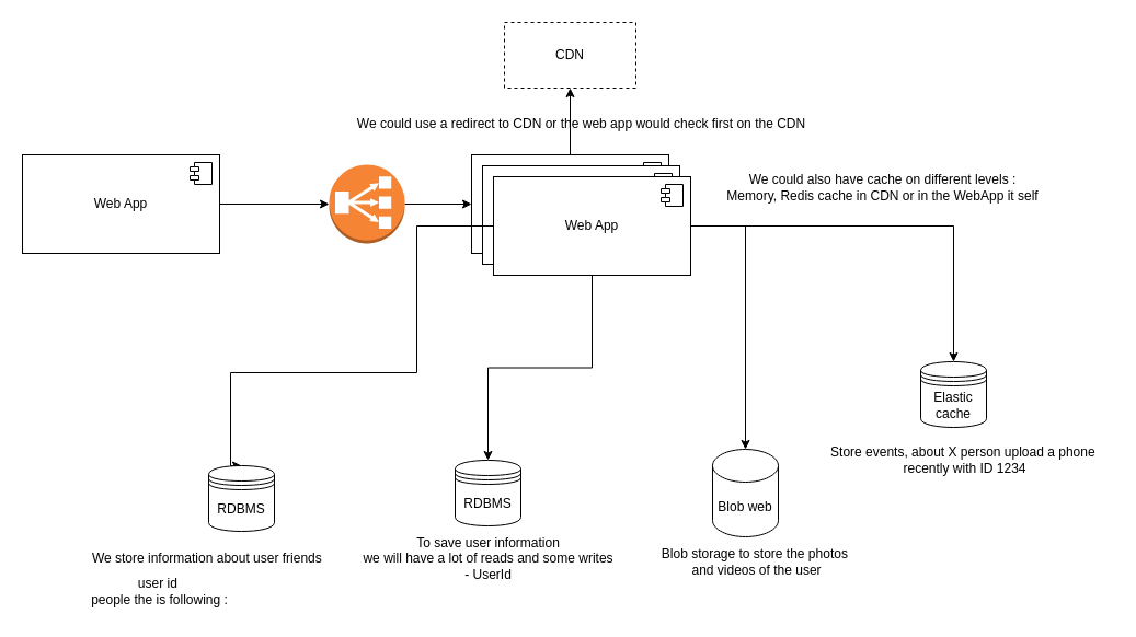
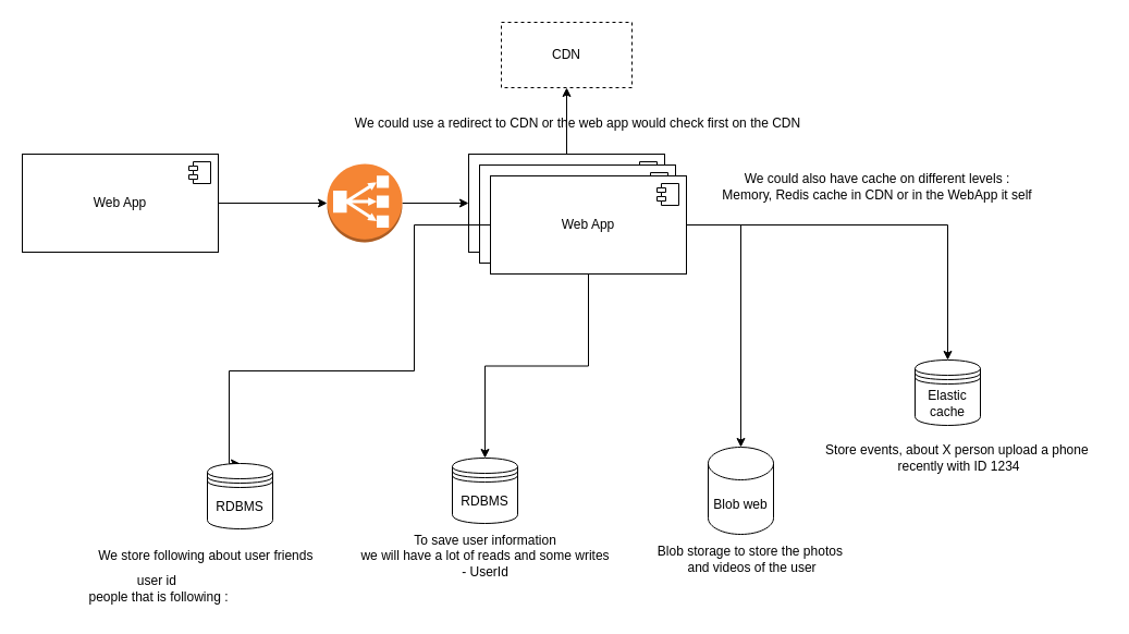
  <mxCell id="0" />
  <mxCell id="1" parent="0" />
  <mxCell id="2" value="Blob web" style="shape=cylinder3;whiteSpace=wrap;html=1;boundedLbl=1;backgroundOutline=1;size=15;" vertex="1" parent="1"><mxGeometry x="650" y="410" width="60" height="80" as="geometry" /></mxCell>
  <mxCell id="3" value="RDBMS" style="shape=datastore;whiteSpace=wrap;html=1;" vertex="1" parent="1"><mxGeometry x="415" y="420" width="60" height="60" as="geometry" /></mxCell>
  <mxCell id="4" value="To save user information&lt;br&gt;we will have a lot of reads and some writes&lt;br&gt;&lt;div&gt;- UserId&lt;/div&gt;" style="text;html=1;align=center;verticalAlign=middle;resizable=0;points=[];autosize=1;strokeColor=none;fillColor=none;" vertex="1" parent="1"><mxGeometry x="320" y="480" width="250" height="60" as="geometry" /></mxCell>
  <mxCell id="5" value="Blob storage to store the photos&amp;nbsp;&lt;div&gt;and videos of the user&lt;/div&gt;" style="text;html=1;align=center;verticalAlign=middle;resizable=0;points=[];autosize=1;strokeColor=none;fillColor=none;" vertex="1" parent="1"><mxGeometry x="590" y="493" width="200" height="40" as="geometry" /></mxCell>
  <mxCell id="6" value="" style="edgeStyle=orthogonalEdgeStyle;rounded=0;orthogonalLoop=1;jettySize=auto;html=1;" edge="1" parent="1" source="7" target="12"><mxGeometry relative="1" as="geometry" /></mxCell>
  <mxCell id="7" value="" style="outlineConnect=0;dashed=0;verticalLabelPosition=bottom;verticalAlign=top;align=center;html=1;shape=mxgraph.aws3.classic_load_balancer;fillColor=#F58534;gradientColor=none;" vertex="1" parent="1"><mxGeometry x="300" y="150" width="69" height="72" as="geometry" /></mxCell>
  <mxCell id="8" value="" style="edgeStyle=orthogonalEdgeStyle;rounded=0;orthogonalLoop=1;jettySize=auto;html=1;" edge="1" parent="1" source="9" target="7"><mxGeometry relative="1" as="geometry" /></mxCell>
  <mxCell id="9" value="Web App" style="html=1;dropTarget=0;whiteSpace=wrap;" vertex="1" parent="1"><mxGeometry x="20" y="141" width="180" height="90" as="geometry" /></mxCell>
  <mxCell id="10" value="" style="shape=module;jettyWidth=8;jettyHeight=4;" vertex="1" parent="9"><mxGeometry x="1" width="20" height="20" relative="1" as="geometry"><mxPoint x="-27" y="7" as="offset" /></mxGeometry></mxCell>
  <mxCell id="11" value="" style="edgeStyle=orthogonalEdgeStyle;rounded=0;orthogonalLoop=1;jettySize=auto;html=1;" edge="1" parent="1" source="12" target="21"><mxGeometry relative="1" as="geometry" /></mxCell>
  <mxCell id="12" value="Web App" style="html=1;dropTarget=0;whiteSpace=wrap;" vertex="1" parent="1"><mxGeometry x="430" y="141" width="180" height="90" as="geometry" /></mxCell>
  <mxCell id="13" value="" style="shape=module;jettyWidth=8;jettyHeight=4;" vertex="1" parent="12"><mxGeometry x="1" width="20" height="20" relative="1" as="geometry"><mxPoint x="-27" y="7" as="offset" /></mxGeometry></mxCell>
  <mxCell id="14" value="Web App" style="html=1;dropTarget=0;whiteSpace=wrap;" vertex="1" parent="1"><mxGeometry x="440" y="151" width="180" height="90" as="geometry" /></mxCell>
  <mxCell id="15" value="" style="shape=module;jettyWidth=8;jettyHeight=4;" vertex="1" parent="14"><mxGeometry x="1" width="20" height="20" relative="1" as="geometry"><mxPoint x="-27" y="7" as="offset" /></mxGeometry></mxCell>
  <mxCell id="16" value="" style="edgeStyle=orthogonalEdgeStyle;rounded=0;orthogonalLoop=1;jettySize=auto;html=1;entryX=0.5;entryY=0;entryDx=0;entryDy=0;entryPerimeter=0;" edge="1" parent="1" source="19" target="2"><mxGeometry relative="1" as="geometry"><mxPoint x="540" y="331" as="targetPoint" /></mxGeometry></mxCell>
  <mxCell id="17" value="" style="edgeStyle=orthogonalEdgeStyle;rounded=0;orthogonalLoop=1;jettySize=auto;html=1;entryX=0.5;entryY=0;entryDx=0;entryDy=0;" edge="1" parent="1" source="19" target="3"><mxGeometry relative="1" as="geometry"><mxPoint x="540" y="331" as="targetPoint" /></mxGeometry></mxCell>
  <mxCell id="18" style="edgeStyle=orthogonalEdgeStyle;rounded=0;orthogonalLoop=1;jettySize=auto;html=1;entryX=0.5;entryY=0;entryDx=0;entryDy=0;" edge="1" parent="1" source="19" target="26"><mxGeometry relative="1" as="geometry" /></mxCell>
  <mxCell id="19" value="Web App" style="html=1;dropTarget=0;whiteSpace=wrap;" vertex="1" parent="1"><mxGeometry x="450" y="161" width="180" height="90" as="geometry" /></mxCell>
  <mxCell id="20" value="" style="shape=module;jettyWidth=8;jettyHeight=4;" vertex="1" parent="19"><mxGeometry x="1" width="20" height="20" relative="1" as="geometry"><mxPoint x="-27" y="7" as="offset" /></mxGeometry></mxCell>
  <mxCell id="21" value="CDN" style="rounded=0;whiteSpace=wrap;html=1;dashed=1;" vertex="1" parent="1"><mxGeometry x="460" y="20" width="120" height="60" as="geometry" /></mxCell>
  <mxCell id="22" value="We could use a redirect to CDN or the web app would check first on the CDN" style="text;html=1;align=center;verticalAlign=middle;resizable=0;points=[];autosize=1;strokeColor=none;fillColor=none;" vertex="1" parent="1"><mxGeometry x="315" y="98" width="430" height="30" as="geometry" /></mxCell>
  <mxCell id="23" value="We could also have cache on different levels :&lt;div&gt;Memory, Redis cache in CDN or in the WebApp it self&lt;/div&gt;" style="text;html=1;align=center;verticalAlign=middle;resizable=0;points=[];autosize=1;strokeColor=none;fillColor=none;" vertex="1" parent="1"><mxGeometry x="650" y="151" width="310" height="40" as="geometry" /></mxCell>
  <mxCell id="24" style="edgeStyle=orthogonalEdgeStyle;rounded=0;orthogonalLoop=1;jettySize=auto;html=1;entryX=0.5;entryY=0;entryDx=0;entryDy=0;" edge="1" parent="1" source="19" target="29"><mxGeometry relative="1" as="geometry"><mxPoint x="210" y="440" as="targetPoint" /><Array as="points"><mxPoint x="380" y="206" /><mxPoint x="380" y="340" /><mxPoint x="210" y="340" /></Array></mxGeometry></mxCell>
- <mxCell id="25" value="We store information about user friends&amp;nbsp;" style="text;html=1;align=center;verticalAlign=middle;resizable=0;points=[];autosize=1;strokeColor=none;fillColor=none;" vertex="1" parent="1"><mxGeometry x="70" y="495" width="240" height="30" as="geometry" /></mxCell>
+ <mxCell id="25" value="We store following about user friends&amp;nbsp;" style="text;html=1;align=center;verticalAlign=middle;resizable=0;points=[];autosize=1;strokeColor=none;fillColor=none;" vertex="1" parent="1"><mxGeometry x="70" y="495" width="240" height="30" as="geometry" /></mxCell>
  <mxCell id="26" value="Elastic cache" style="shape=datastore;whiteSpace=wrap;html=1;" vertex="1" parent="1"><mxGeometry x="840" y="330" width="60" height="60" as="geometry" /></mxCell>
  <mxCell id="27" value="Store events, about X person upload a phone&amp;nbsp;&lt;br&gt;recently with ID 1234" style="text;html=1;align=center;verticalAlign=middle;resizable=0;points=[];autosize=1;strokeColor=none;fillColor=none;" vertex="1" parent="1"><mxGeometry x="745" y="400" width="270" height="40" as="geometry" /></mxCell>
- <mxCell id="28" value="user id&amp;nbsp;&lt;br&gt;people the is following :" style="text;html=1;align=center;verticalAlign=middle;resizable=0;points=[];autosize=1;strokeColor=none;fillColor=none;" vertex="1" parent="1"><mxGeometry x="70" y="520" width="150" height="40" as="geometry" /></mxCell>
+ <mxCell id="28" value="user id&amp;nbsp;&lt;br&gt;people that is following :" style="text;html=1;align=center;verticalAlign=middle;resizable=0;points=[];autosize=1;strokeColor=none;fillColor=none;" vertex="1" parent="1"><mxGeometry x="70" y="520" width="150" height="40" as="geometry" /></mxCell>
  <mxCell id="29" value="RDBMS" style="shape=datastore;whiteSpace=wrap;html=1;" vertex="1" parent="1"><mxGeometry x="190" y="425" width="60" height="60" as="geometry" /></mxCell>
